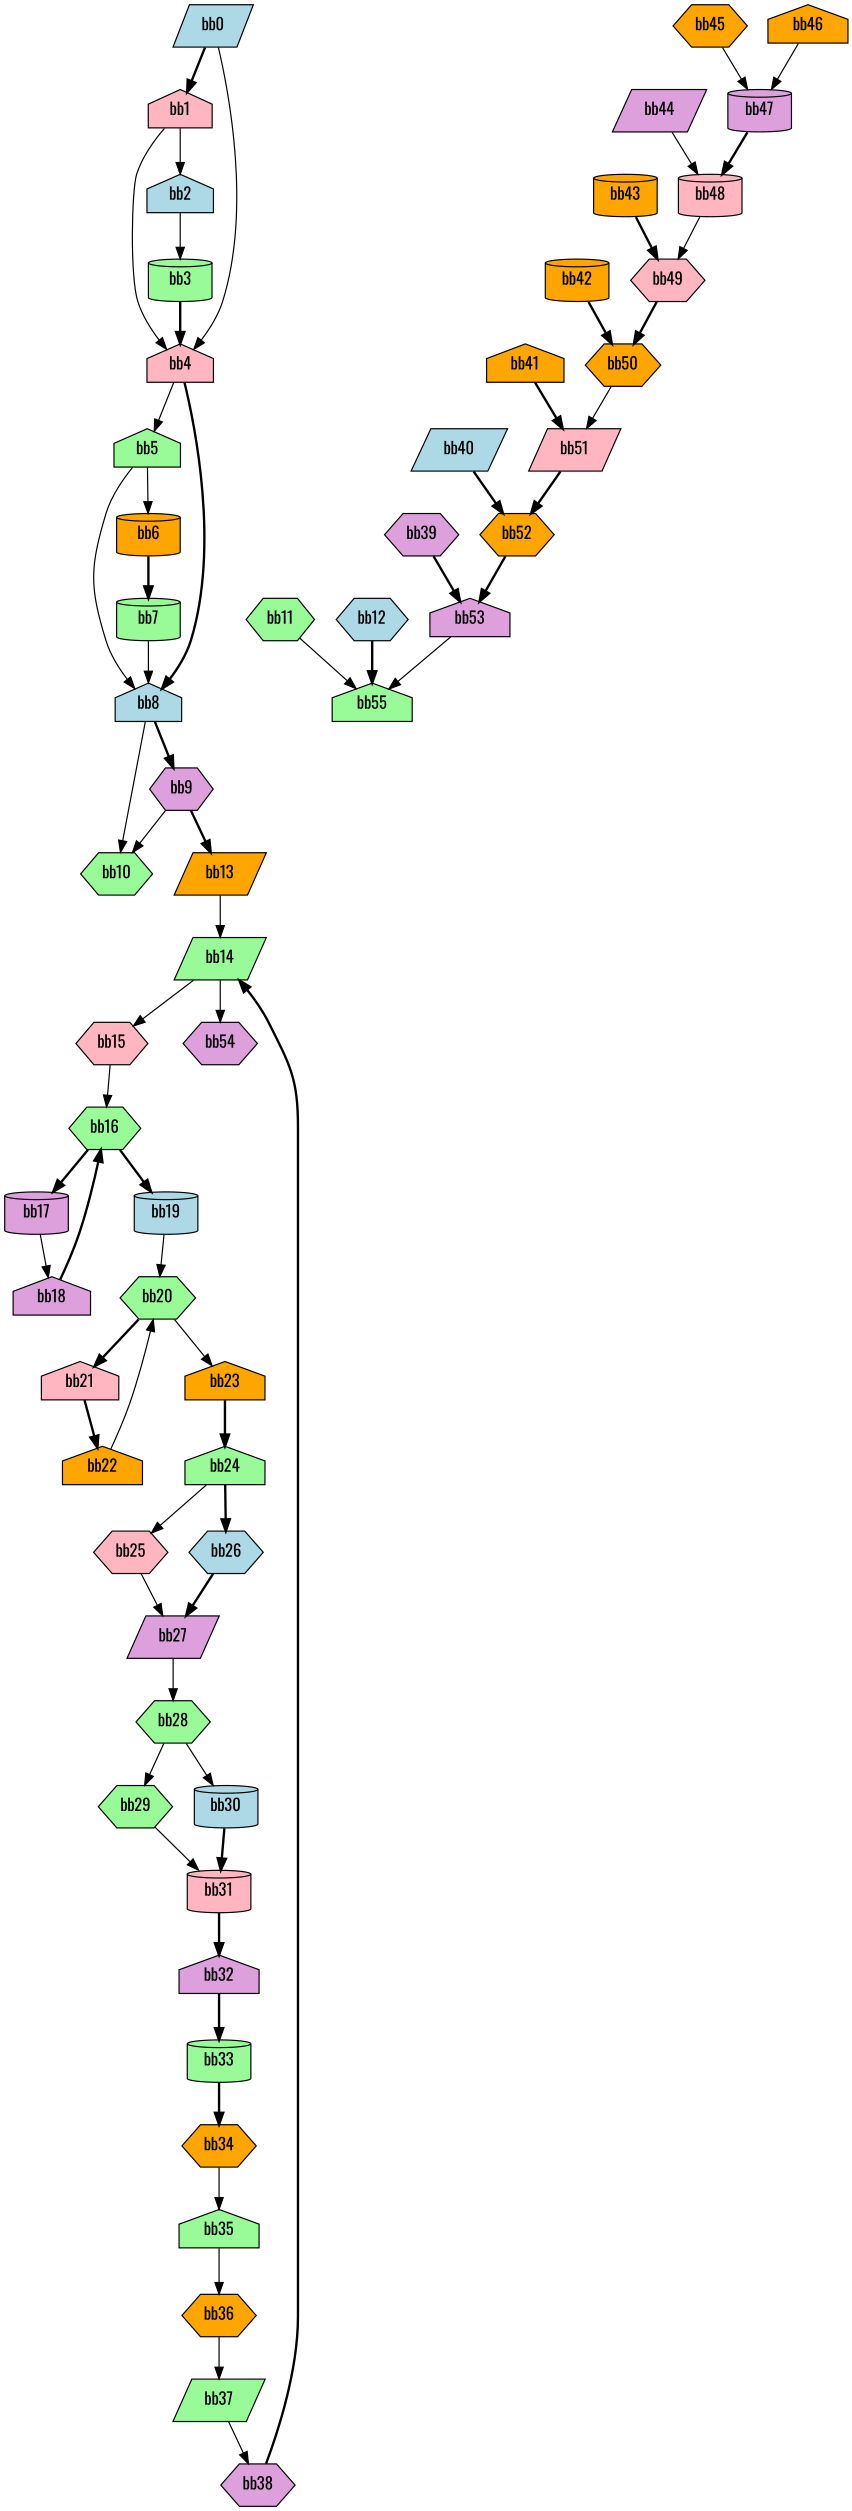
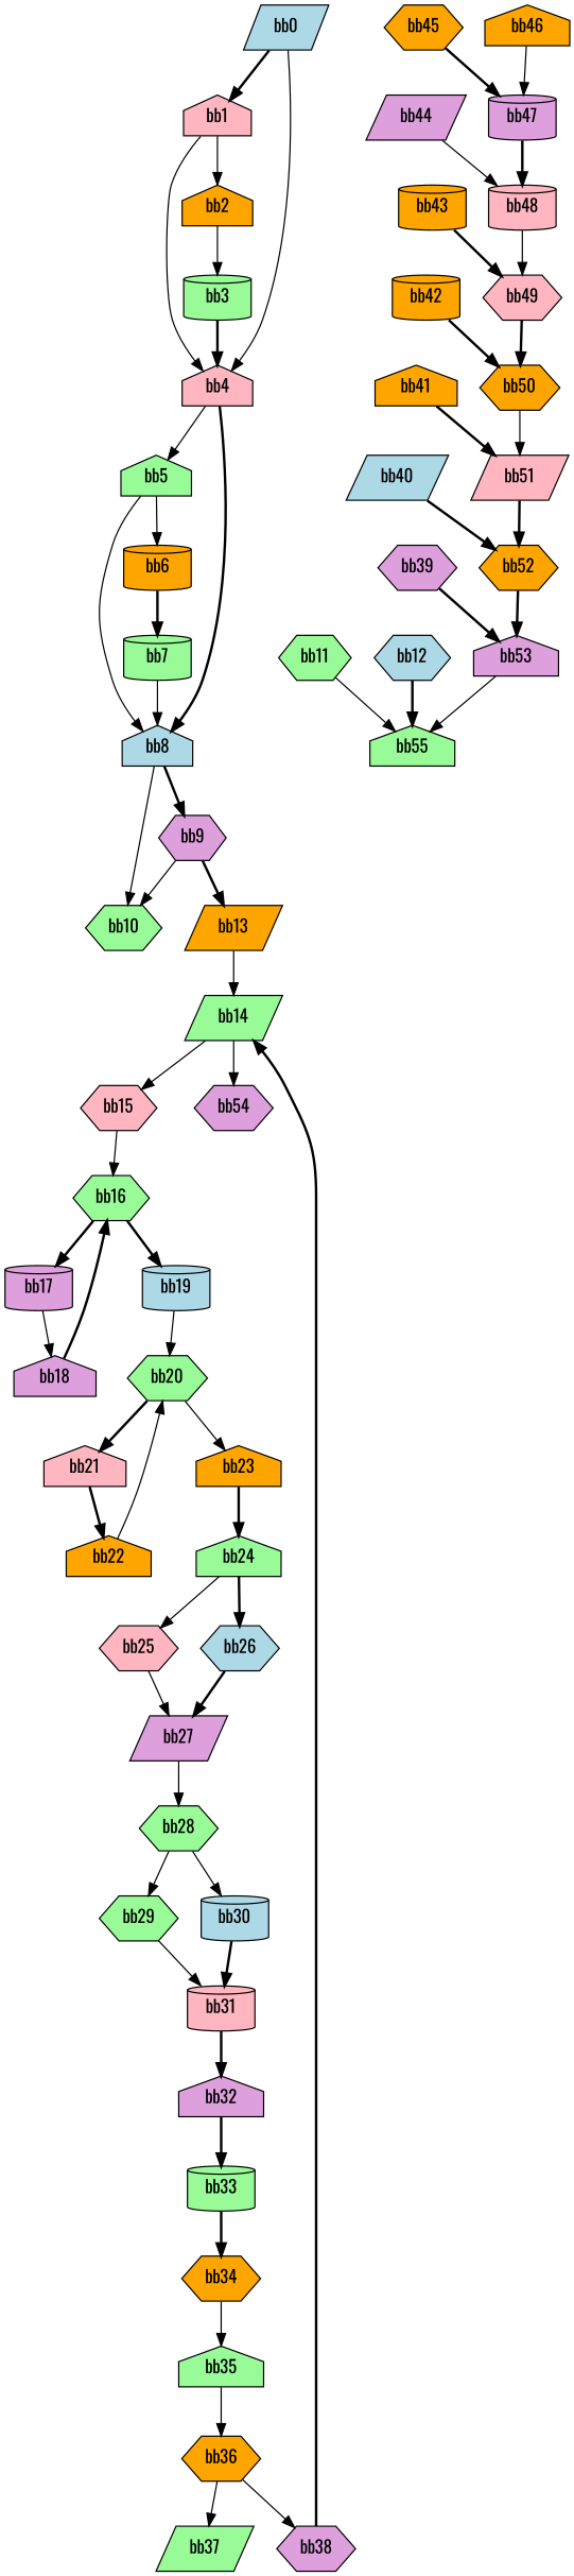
  digraph {
    fontname=Oswald
    node [fillcolor=palegreen fontname=Oswald shape=hexagon style=filled]
    edge [fontname=Oswald style=solid]
    n1 [fillcolor=lightblue label=bb0 shape=parallelogram]
    n2 [fillcolor=lightpink label=bb1 shape=house]
    n3 [fillcolor=lightpink label=bb4 shape=house]
-   n4 [fillcolor=lightblue label=bb2 shape=house]
+   n4 [fillcolor=orange label=bb2 shape=house]
    n5 [label=bb5 shape=house]
    n6 [fillcolor=lightblue label=bb8 shape=house]
    n7 [label=bb3 shape=cylinder]
    n8 [fillcolor=orange label=bb6 shape=cylinder]
    n9 [fillcolor=plum label=bb9]
    n10 [label=bb10]
    n11 [label=bb7 shape=cylinder]
    n12 [fillcolor=orange label=bb13 shape=parallelogram]
    n13 [label=bb14 shape=parallelogram]
    n14 [label=bb11]
    n15 [label=bb55 shape=house]
    n16 [fillcolor=lightblue label=bb12]
    n17 [fillcolor=lightpink label=bb15]
    n18 [fillcolor=plum label=bb54]
    n19 [label=bb16]
    n20 [fillcolor=plum label=bb17 shape=cylinder]
    n21 [fillcolor=lightblue label=bb19 shape=cylinder]
    n22 [fillcolor=plum label=bb18 shape=house]
    n23 [label=bb20]
    n24 [fillcolor=lightpink label=bb21 shape=house]
    n25 [fillcolor=orange label=bb23 shape=house]
    n26 [fillcolor=orange label=bb22 shape=house]
    n27 [label=bb24 shape=house]
    n28 [fillcolor=lightpink label=bb25]
    n29 [fillcolor=lightblue label=bb26]
    n30 [fillcolor=plum label=bb27 shape=parallelogram]
    n31 [label=bb28]
    n32 [label=bb29]
    n33 [fillcolor=lightblue label=bb30 shape=cylinder]
    n34 [fillcolor=lightpink label=bb31 shape=cylinder]
    n35 [fillcolor=plum label=bb32 shape=house]
    n36 [label=bb33 shape=cylinder]
    n37 [fillcolor=orange label=bb34]
    n38 [label=bb35 shape=house]
    n39 [fillcolor=orange label=bb36]
    n40 [label=bb37 shape=parallelogram]
    n41 [fillcolor=plum label=bb38]
    n42 [fillcolor=plum label=bb39]
    n43 [fillcolor=plum label=bb53 shape=house]
    n44 [fillcolor=lightblue label=bb40 shape=parallelogram]
    n45 [fillcolor=orange label=bb52]
    n46 [fillcolor=orange label=bb41 shape=house]
    n47 [fillcolor=lightpink label=bb51 shape=parallelogram]
    n48 [fillcolor=orange label=bb42 shape=cylinder]
    n49 [fillcolor=orange label=bb50]
    n50 [fillcolor=orange label=bb43 shape=cylinder]
    n51 [fillcolor=lightpink label=bb49]
    n52 [fillcolor=plum label=bb44 shape=parallelogram]
    n53 [fillcolor=lightpink label=bb48 shape=cylinder]
    n54 [fillcolor=orange label=bb45]
    n55 [fillcolor=plum label=bb47 shape=cylinder]
    n56 [fillcolor=orange label=bb46 shape=house]
    n1 -> n2 [style=bold]
    n1 -> n3
    n2 -> n3
    n2 -> n4
    n3 -> n5
    n3 -> n6 [style=bold]
    n4 -> n7
    n5 -> n6
    n5 -> n8
    n6 -> n9 [style=bold]
    n6 -> n10
    n7 -> n3 [style=bold]
    n8 -> n11 [style=bold]
    n9 -> n10
    n9 -> n12 [style=bold]
    n11 -> n6
    n12 -> n13
    n13 -> n17
    n13 -> n18
    n14 -> n15
    n16 -> n15 [style=bold]
    n17 -> n19
    n19 -> n20 [style=bold]
    n19 -> n21 [style=bold]
    n20 -> n22
    n21 -> n23
    n22 -> n19 [style=bold]
    n23 -> n24 [style=bold]
    n23 -> n25
    n24 -> n26 [style=bold]
    n25 -> n27 [style=bold]
    n26 -> n23
    n27 -> n28
    n27 -> n29 [style=bold]
    n28 -> n30
    n29 -> n30 [style=bold]
    n30 -> n31
    n31 -> n32
    n31 -> n33
    n32 -> n34
    n33 -> n34 [style=bold]
    n34 -> n35 [style=bold]
    n35 -> n36 [style=bold]
    n36 -> n37 [style=bold]
    n37 -> n38
    n38 -> n39
    n39 -> n40
-   n40 -> n41
+   n39 -> n41
    n41 -> n13 [style=bold]
    n42 -> n43 [style=bold]
    n43 -> n15
    n44 -> n45 [style=bold]
    n45 -> n43 [style=bold]
    n46 -> n47 [style=bold]
    n47 -> n45 [style=bold]
    n48 -> n49 [style=bold]
    n49 -> n47
    n50 -> n51 [style=bold]
    n51 -> n49 [style=bold]
    n52 -> n53
    n53 -> n51
-   n54 -> n55
+   n54 -> n55 [style=bold]
    n55 -> n53 [style=bold]
    n56 -> n55
  }
